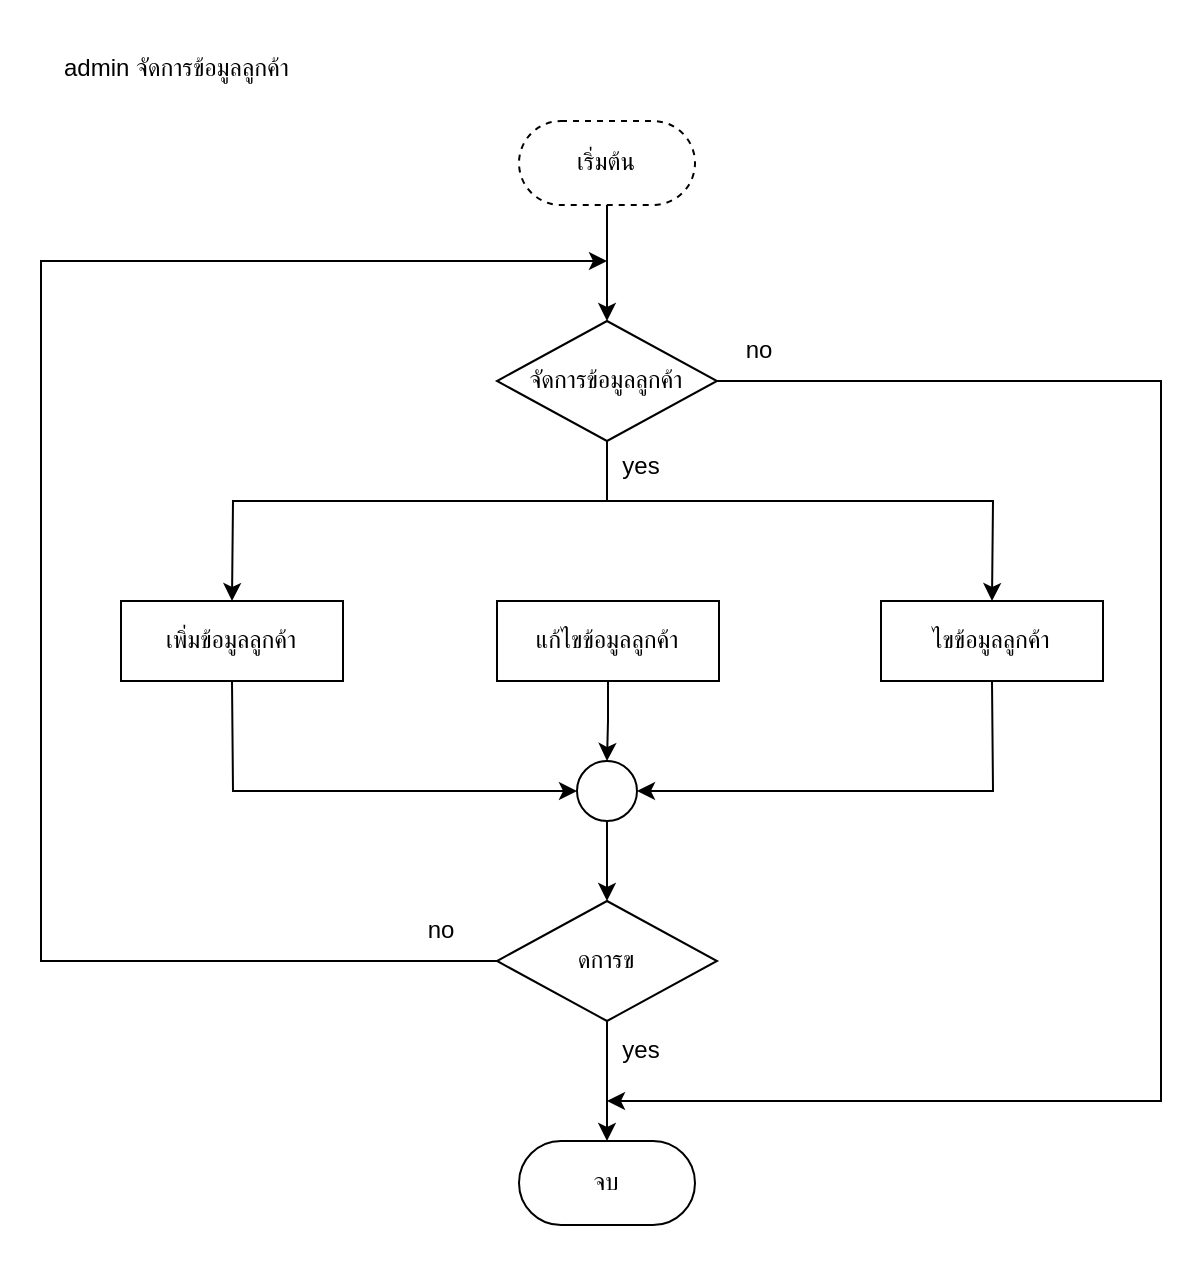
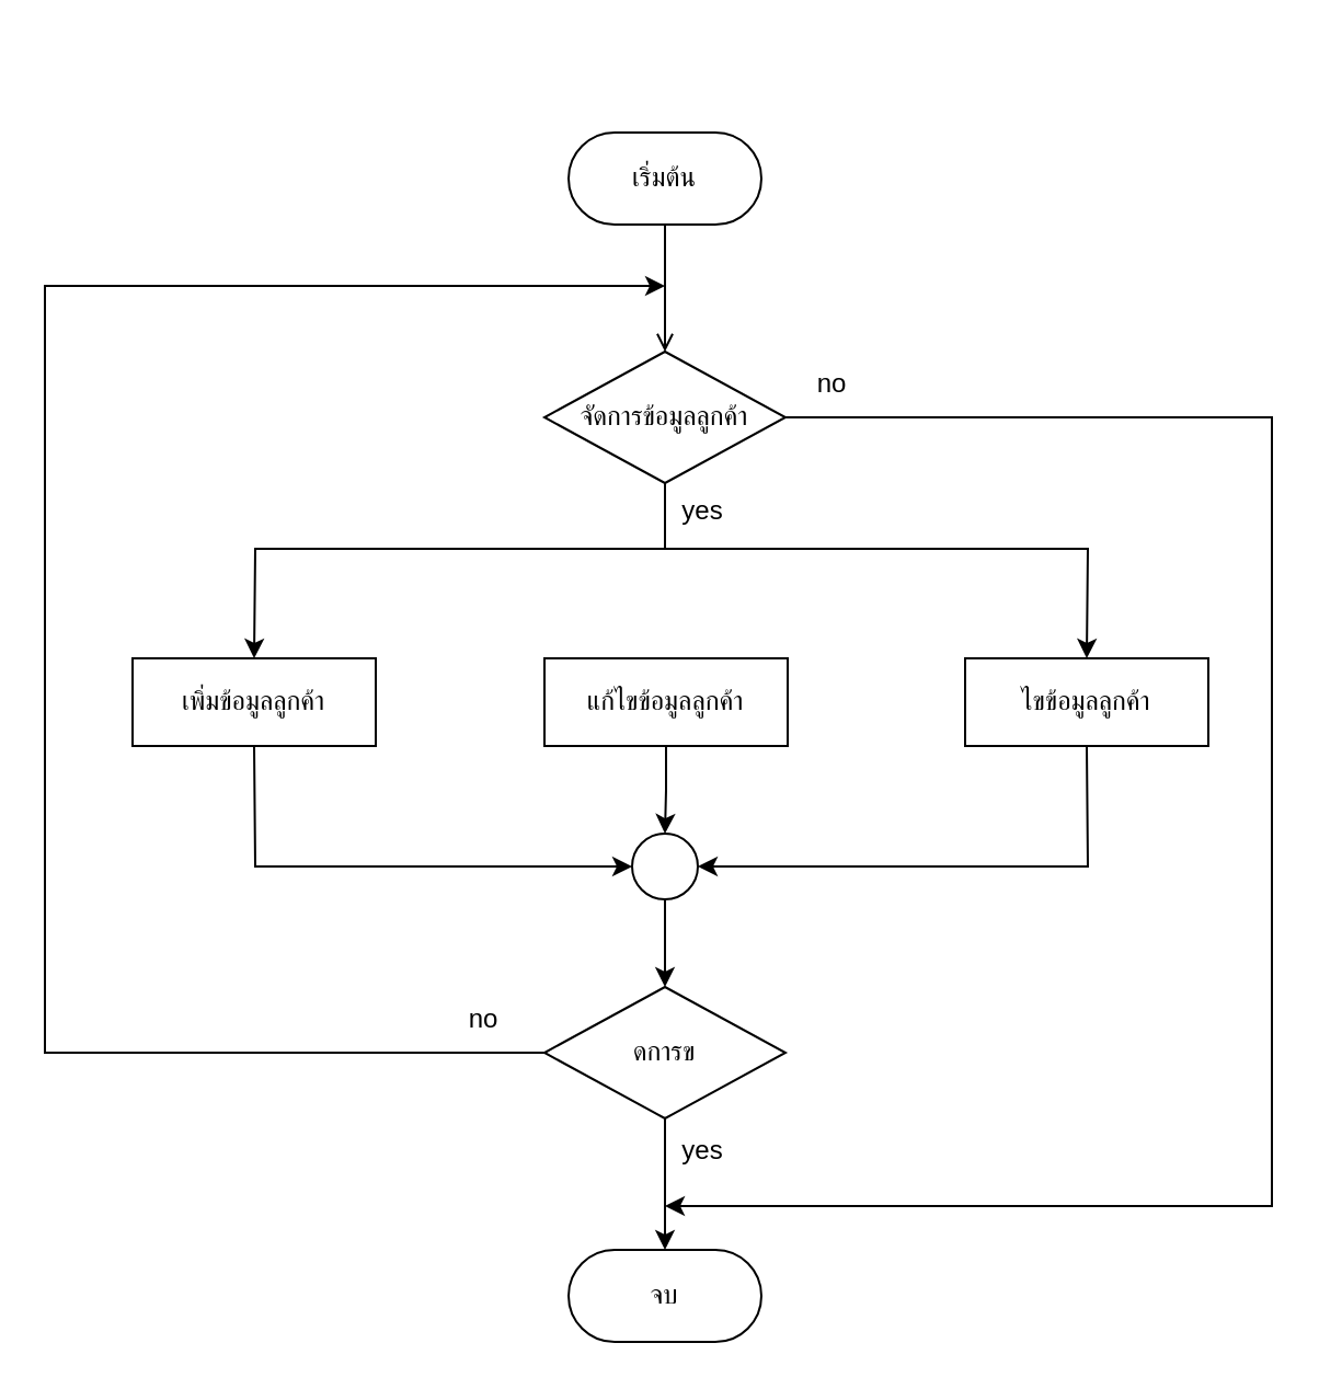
  <mxCell id="0" />
  <mxCell id="1" parent="0" />
- <mxCell id="2" value="" style="edgeStyle=orthogonalEdgeStyle;rounded=0;orthogonalLoop=1;jettySize=auto;html=1;" edge="1" parent="1" source="3" target="5"><mxGeometry relative="1" as="geometry" /></mxCell>
- <mxCell id="3" value="เริ่มต้น" style="rounded=1;whiteSpace=wrap;html=1;arcSize=50;dashed=1;" vertex="1" parent="1"><mxGeometry x="259" y="60" width="88" height="42" as="geometry" /></mxCell>
- <mxCell id="4" value="&lt;span style=&quot;color: rgb(0, 0, 0); font-family: Helvetica; font-size: 12px; font-style: normal; font-variant-ligatures: normal; font-variant-caps: normal; font-weight: 400; letter-spacing: normal; orphans: 2; text-align: center; text-indent: 0px; text-transform: none; widows: 2; word-spacing: 0px; -webkit-text-stroke-width: 0px; white-space: normal; background-color: rgb(255, 255, 255); text-decoration-thickness: initial; text-decoration-style: initial; text-decoration-color: initial; float: none; display: inline !important;&quot;&gt;admin จัดการข้อมูลลูกค้า&lt;/span&gt;" style="text;whiteSpace=wrap;html=1;" vertex="1" parent="1"><mxGeometry x="30" y="20" width="190" height="40" as="geometry" /></mxCell>
+ <mxCell id="2" value="" style="edgeStyle=orthogonalEdgeStyle;rounded=0;orthogonalLoop=1;jettySize=auto;html=1;endArrow=open;" edge="1" parent="1" source="3" target="5"><mxGeometry relative="1" as="geometry" /></mxCell>
+ <mxCell id="3" value="เริ่มต้น" style="rounded=1;whiteSpace=wrap;html=1;arcSize=50;" vertex="1" parent="1"><mxGeometry x="259" y="60" width="88" height="42" as="geometry" /></mxCell>
  <mxCell id="5" value="&lt;span style=&quot;background-color: rgb(255, 255, 255);&quot;&gt;จัดการข้อมูลลูกค้า&lt;/span&gt;" style="rhombus;whiteSpace=wrap;html=1;" vertex="1" parent="1"><mxGeometry x="248" y="160" width="110" height="60" as="geometry" /></mxCell>
  <mxCell id="6" value="เพิ่มข้อมูล&lt;span style=&quot;background-color: rgb(255, 255, 255);&quot;&gt;ลูกค้า&lt;/span&gt;" style="rounded=0;whiteSpace=wrap;html=1;" vertex="1" parent="1"><mxGeometry x="60" y="300" width="111" height="40" as="geometry" /></mxCell>
  <mxCell id="7" value="" style="edgeStyle=orthogonalEdgeStyle;rounded=0;orthogonalLoop=1;jettySize=auto;html=1;" edge="1" parent="1" source="8" target="13"><mxGeometry relative="1" as="geometry" /></mxCell>
  <mxCell id="8" value="แก้ไขข้อมูล&lt;span style=&quot;background-color: rgb(255, 255, 255);&quot;&gt;ลูกค้า&lt;/span&gt;" style="rounded=0;whiteSpace=wrap;html=1;" vertex="1" parent="1"><mxGeometry x="248" y="300" width="111" height="40" as="geometry" /></mxCell>
  <mxCell id="9" value="ไขข้อมูล&lt;span style=&quot;background-color: rgb(255, 255, 255);&quot;&gt;ลูกค้า&lt;/span&gt;" style="rounded=0;whiteSpace=wrap;html=1;" vertex="1" parent="1"><mxGeometry x="440" y="300" width="111" height="40" as="geometry" /></mxCell>
  <mxCell id="10" value="" style="endArrow=classic;html=1;rounded=0;entryX=0.5;entryY=0;entryDx=0;entryDy=0;exitX=0.5;exitY=1;exitDx=0;exitDy=0;" edge="1" parent="1" source="5" target="6"><mxGeometry width="50" height="50" relative="1" as="geometry"><mxPoint x="240" y="240" as="sourcePoint" /><mxPoint x="290" y="190" as="targetPoint" /><Array as="points"><mxPoint x="303" y="250" /><mxPoint x="116" y="250" /></Array></mxGeometry></mxCell>
  <mxCell id="11" value="" style="endArrow=classic;html=1;rounded=0;entryX=0.5;entryY=0;entryDx=0;entryDy=0;exitX=0.5;exitY=1;exitDx=0;exitDy=0;" edge="1" parent="1" source="5" target="9"><mxGeometry width="50" height="50" relative="1" as="geometry"><mxPoint x="240" y="240" as="sourcePoint" /><mxPoint x="290" y="190" as="targetPoint" /><Array as="points"><mxPoint x="303" y="250" /><mxPoint x="496" y="250" /></Array></mxGeometry></mxCell>
  <mxCell id="12" value="" style="edgeStyle=orthogonalEdgeStyle;rounded=0;orthogonalLoop=1;jettySize=auto;html=1;" edge="1" parent="1" source="13" target="17"><mxGeometry relative="1" as="geometry" /></mxCell>
  <mxCell id="13" value="" style="ellipse;whiteSpace=wrap;html=1;aspect=fixed;" vertex="1" parent="1"><mxGeometry x="288" y="380" width="30" height="30" as="geometry" /></mxCell>
  <mxCell id="14" value="" style="endArrow=classic;html=1;rounded=0;exitX=0.5;exitY=1;exitDx=0;exitDy=0;entryX=0;entryY=0.5;entryDx=0;entryDy=0;" edge="1" parent="1" source="6" target="13"><mxGeometry width="50" height="50" relative="1" as="geometry"><mxPoint x="270" y="290" as="sourcePoint" /><mxPoint x="320" y="240" as="targetPoint" /><Array as="points"><mxPoint x="116" y="395" /></Array></mxGeometry></mxCell>
  <mxCell id="15" value="" style="endArrow=classic;html=1;rounded=0;entryX=1;entryY=0.5;entryDx=0;entryDy=0;exitX=0.5;exitY=1;exitDx=0;exitDy=0;" edge="1" parent="1" source="9" target="13"><mxGeometry width="50" height="50" relative="1" as="geometry"><mxPoint x="270" y="290" as="sourcePoint" /><mxPoint x="320" y="240" as="targetPoint" /><Array as="points"><mxPoint x="496" y="395" /></Array></mxGeometry></mxCell>
  <mxCell id="16" value="" style="edgeStyle=orthogonalEdgeStyle;rounded=0;orthogonalLoop=1;jettySize=auto;html=1;" edge="1" parent="1" source="17" target="18"><mxGeometry relative="1" as="geometry" /></mxCell>
  <mxCell id="17" value="&lt;span style=&quot;background-color: rgb(255, 255, 255);&quot;&gt;ดการข&lt;/span&gt;" style="rhombus;whiteSpace=wrap;html=1;" vertex="1" parent="1"><mxGeometry x="248" y="450" width="110" height="60" as="geometry" /></mxCell>
  <mxCell id="18" value="จบ" style="rounded=1;whiteSpace=wrap;html=1;arcSize=50;" vertex="1" parent="1"><mxGeometry x="259" y="570" width="88" height="42" as="geometry" /></mxCell>
  <mxCell id="19" value="" style="endArrow=classic;html=1;rounded=0;exitX=0;exitY=0.5;exitDx=0;exitDy=0;" edge="1" parent="1" source="17"><mxGeometry width="50" height="50" relative="1" as="geometry"><mxPoint x="270" y="450" as="sourcePoint" /><mxPoint x="303" y="130" as="targetPoint" /><Array as="points"><mxPoint x="20" y="480" /><mxPoint x="20" y="130" /></Array></mxGeometry></mxCell>
  <mxCell id="20" value="" style="endArrow=classic;html=1;rounded=0;exitX=1;exitY=0.5;exitDx=0;exitDy=0;" edge="1" parent="1" source="5"><mxGeometry width="50" height="50" relative="1" as="geometry"><mxPoint x="270" y="290" as="sourcePoint" /><mxPoint x="303" y="550" as="targetPoint" /><Array as="points"><mxPoint x="580" y="190" /><mxPoint x="580" y="550" /></Array></mxGeometry></mxCell>
  <mxCell id="21" value="yes" style="text;html=1;align=center;verticalAlign=middle;resizable=0;points=[];autosize=1;strokeColor=none;fillColor=none;" vertex="1" parent="1"><mxGeometry x="300" y="218" width="40" height="30" as="geometry" /></mxCell>
  <mxCell id="22" value="no" style="text;html=1;align=center;verticalAlign=middle;resizable=0;points=[];autosize=1;strokeColor=none;fillColor=none;" vertex="1" parent="1"><mxGeometry x="359" y="160" width="40" height="30" as="geometry" /></mxCell>
  <mxCell id="23" value="yes" style="text;html=1;align=center;verticalAlign=middle;resizable=0;points=[];autosize=1;strokeColor=none;fillColor=none;" vertex="1" parent="1"><mxGeometry x="300" y="510" width="40" height="30" as="geometry" /></mxCell>
  <mxCell id="24" value="no" style="text;html=1;align=center;verticalAlign=middle;resizable=0;points=[];autosize=1;strokeColor=none;fillColor=none;" vertex="1" parent="1"><mxGeometry x="200" y="450" width="40" height="30" as="geometry" /></mxCell>
